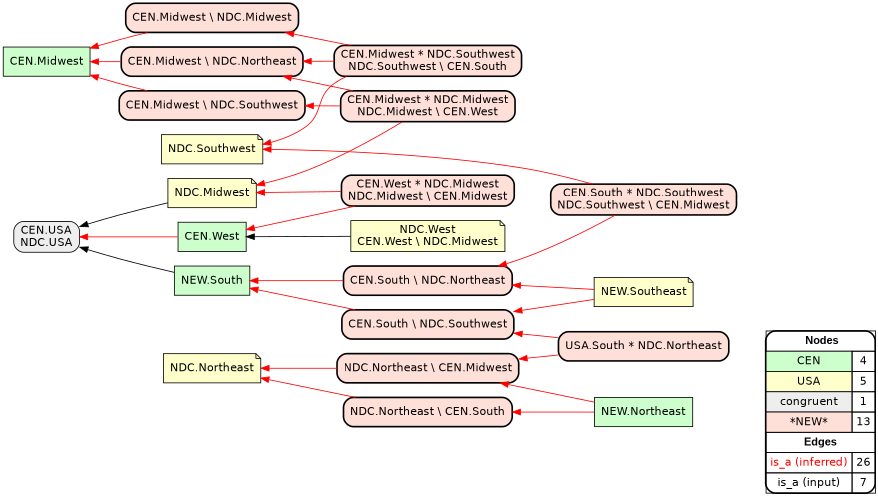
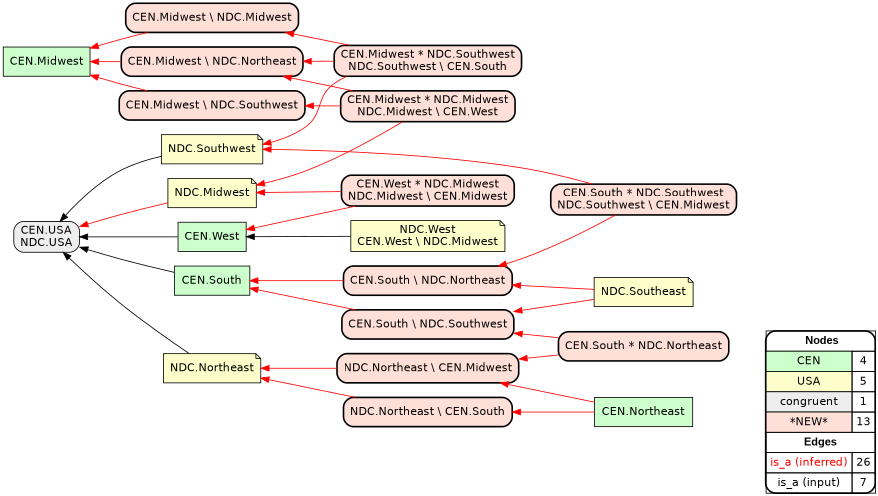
  digraph {
    rankdir=RL
    node [fillcolor="#FFE0D8" fontname=helvetica shape=box style="filled,rounded,bold"]
    edge [arrowhead=normal color="#FF0000" constraint=true penwidth=1 style=solid]
    n1 [fillcolor=white label=<   <TABLE BORDER="0" CELLBORDER="1" CELLSPACING="0" CELLPADDING="4">  <TR> <TD COLSPAN="2"><font face="Arial Black"> Nodes</font></TD> </TR>  <TR>   <TD bgcolor="#CCFFCC" fontname="helvetica">CEN</TD>   <TD>4</TD>   </TR>  <TR>   <TD bgcolor="#FFFFCC" fontname="helvetica">USA</TD>   <TD>5</TD>   </TR>  <TR>   <TD bgcolor="#EEEEEE" fontname="helvetica">congruent</TD>   <TD>1</TD>   </TR>  <TR>   <TD bgcolor="#FFE0D8" fontname="helvetica">*NEW*</TD>   <TD>13</TD>   </TR>  <TR> <TD COLSPAN="2"><font face = "Arial Black"> Edges </font></TD> </TR>  <TR>   <TD><font color ="#FF0000">is_a (inferred)</font></TD><TD>26</TD> </TR> <TR>   <TD><font color ="#000000">is_a (input)</font></TD><TD>7</TD> </TR> </TABLE>   > margin=0]
-   "CEN.South" [fillcolor="#CCFFCC" style=filled label="NEW.South"]
+   "CEN.South" [fillcolor="#CCFFCC" style=filled]
    "CEN.USA\nNDC.USA" [fillcolor="#EEEEEE" style="filled,rounded"]
    "CEN.West" [fillcolor="#CCFFCC" style=filled]
-   "CEN.Northeast" [fillcolor="#CCFFCC" style=filled label="NEW.Northeast"]
+   "CEN.Northeast" [fillcolor="#CCFFCC" style=filled]
    "NDC.Northeast \\ CEN.Midwest"
    "NDC.Northeast \\ CEN.South"
    "NDC.Northeast" [fillcolor="#FFFFCC" shape=note style=filled]
    "CEN.Midwest" [fillcolor="#CCFFCC" style=filled]
    "NDC.West\nCEN.West \\ NDC.Midwest" [fillcolor="#FFFFCC" shape=note style=filled]
    "NDC.Midwest" [fillcolor="#FFFFCC" shape=note style=filled]
    "NDC.Southwest" [fillcolor="#FFFFCC" shape=note style=filled]
-   "NDC.Southeast" [fillcolor="#FFFFCC" shape=note style=filled label="NEW.Southeast"]
+   "NDC.Southeast" [fillcolor="#FFFFCC" shape=note style=filled]
    "CEN.South \\ NDC.Southwest"
    "CEN.South \\ NDC.Northeast"
    "CEN.West * NDC.Midwest\nNDC.Midwest \\ CEN.Midwest"
    "CEN.Midwest \\ NDC.Northeast"
    "CEN.South * NDC.Southwest\nNDC.Southwest \\ CEN.Midwest"
    "CEN.Midwest \\ NDC.Midwest"
    "CEN.Midwest \\ NDC.Southwest"
-   "CEN.South * NDC.Northeast" [label="USA.South * NDC.Northeast"]
+   "CEN.South * NDC.Northeast"
    "CEN.Midwest * NDC.Midwest\nNDC.Midwest \\ CEN.West"
    "CEN.Midwest * NDC.Southwest\nNDC.Southwest \\ CEN.South"
    subgraph sub_1 {
      rank=source
      n1
    }
    "CEN.South" -> "CEN.USA\nNDC.USA" [color="#000000"]
-   "CEN.West" -> "CEN.USA\nNDC.USA"
+   "CEN.West" -> "CEN.USA\nNDC.USA" [color="#000000"]
    "CEN.Northeast" -> "NDC.Northeast \\ CEN.Midwest"
    "CEN.Northeast" -> "NDC.Northeast \\ CEN.South"
    "NDC.Northeast \\ CEN.Midwest" -> "NDC.Northeast"
    "NDC.Northeast \\ CEN.South" -> "NDC.Northeast"
+   "NDC.Northeast" -> "CEN.USA\nNDC.USA" [color="#000000"]
    "NDC.West\nCEN.West \\ NDC.Midwest" -> "CEN.West" [color="#000000"]
-   "NDC.Midwest" -> "CEN.USA\nNDC.USA" [color="#000000"]
+   "NDC.Midwest" -> "CEN.USA\nNDC.USA"
+   "NDC.Southwest" -> "CEN.USA\nNDC.USA" [color="#000000"]
    "NDC.Southeast" -> "CEN.South \\ NDC.Southwest"
    "NDC.Southeast" -> "CEN.South \\ NDC.Northeast"
    "CEN.South \\ NDC.Southwest" -> "CEN.South"
    "CEN.South \\ NDC.Northeast" -> "CEN.South"
    "CEN.West * NDC.Midwest\nNDC.Midwest \\ CEN.Midwest" -> "CEN.West"
    "CEN.West * NDC.Midwest\nNDC.Midwest \\ CEN.Midwest" -> "NDC.Midwest"
    "CEN.Midwest \\ NDC.Northeast" -> "CEN.Midwest"
    "CEN.South * NDC.Southwest\nNDC.Southwest \\ CEN.Midwest" -> "NDC.Southwest"
    "CEN.South * NDC.Southwest\nNDC.Southwest \\ CEN.Midwest" -> "CEN.South \\ NDC.Northeast"
    "CEN.Midwest \\ NDC.Midwest" -> "CEN.Midwest"
    "CEN.Midwest \\ NDC.Southwest" -> "CEN.Midwest"
    "CEN.South * NDC.Northeast" -> "NDC.Northeast \\ CEN.Midwest"
    "CEN.South * NDC.Northeast" -> "CEN.South \\ NDC.Southwest"
    "CEN.Midwest * NDC.Midwest\nNDC.Midwest \\ CEN.West" -> "NDC.Midwest"
    "CEN.Midwest * NDC.Midwest\nNDC.Midwest \\ CEN.West" -> "CEN.Midwest \\ NDC.Northeast"
    "CEN.Midwest * NDC.Midwest\nNDC.Midwest \\ CEN.West" -> "CEN.Midwest \\ NDC.Southwest"
    "CEN.Midwest * NDC.Southwest\nNDC.Southwest \\ CEN.South" -> "NDC.Southwest"
    "CEN.Midwest * NDC.Southwest\nNDC.Southwest \\ CEN.South" -> "CEN.Midwest \\ NDC.Northeast"
    "CEN.Midwest * NDC.Southwest\nNDC.Southwest \\ CEN.South" -> "CEN.Midwest \\ NDC.Midwest"
  }
